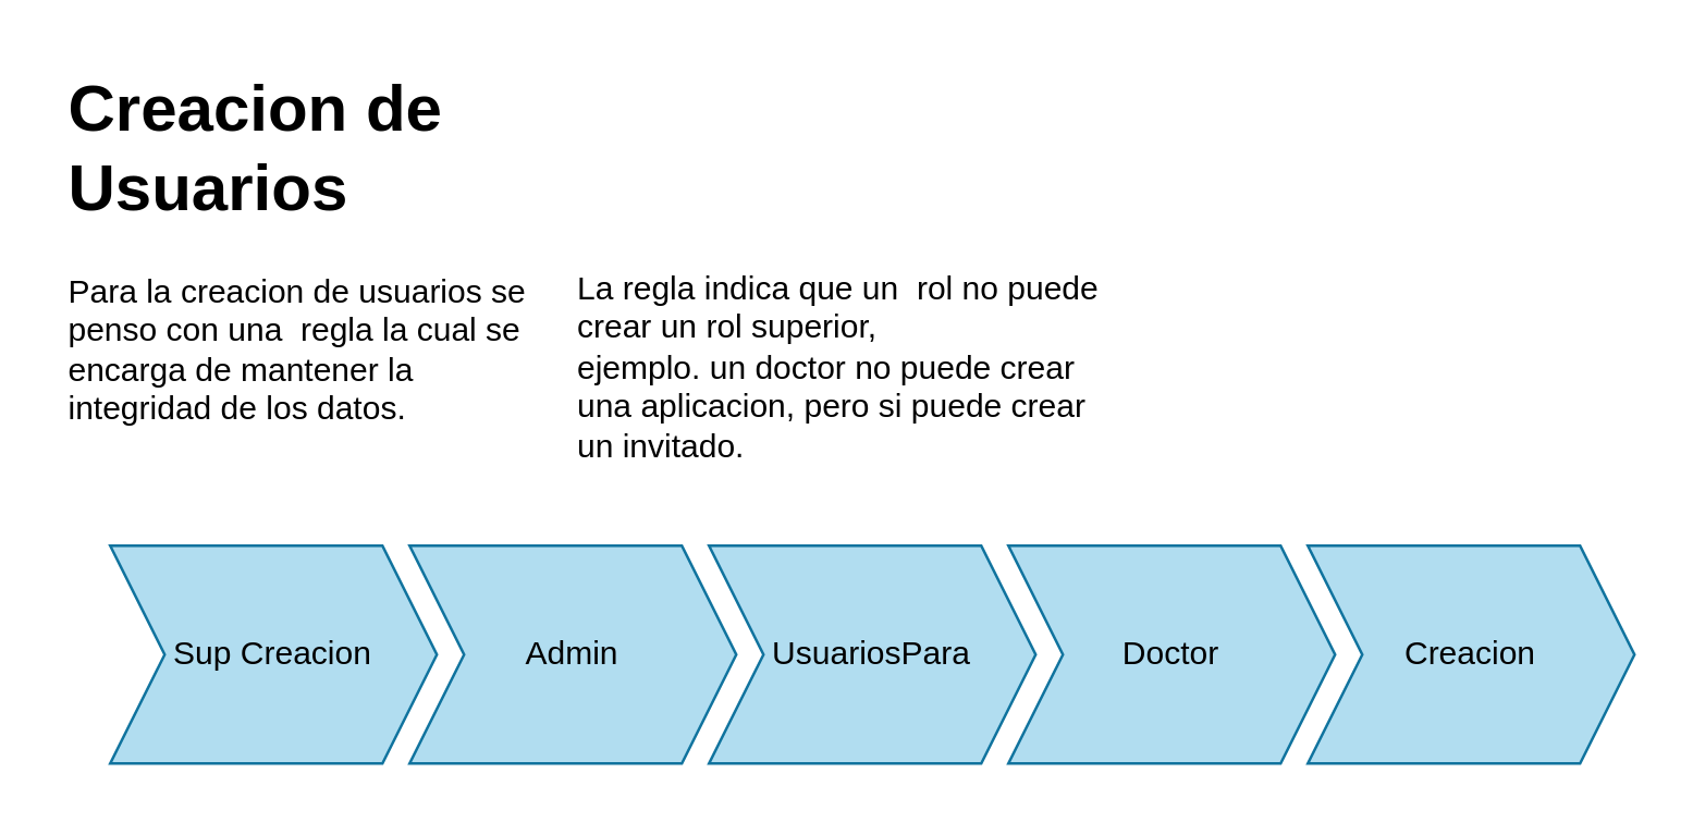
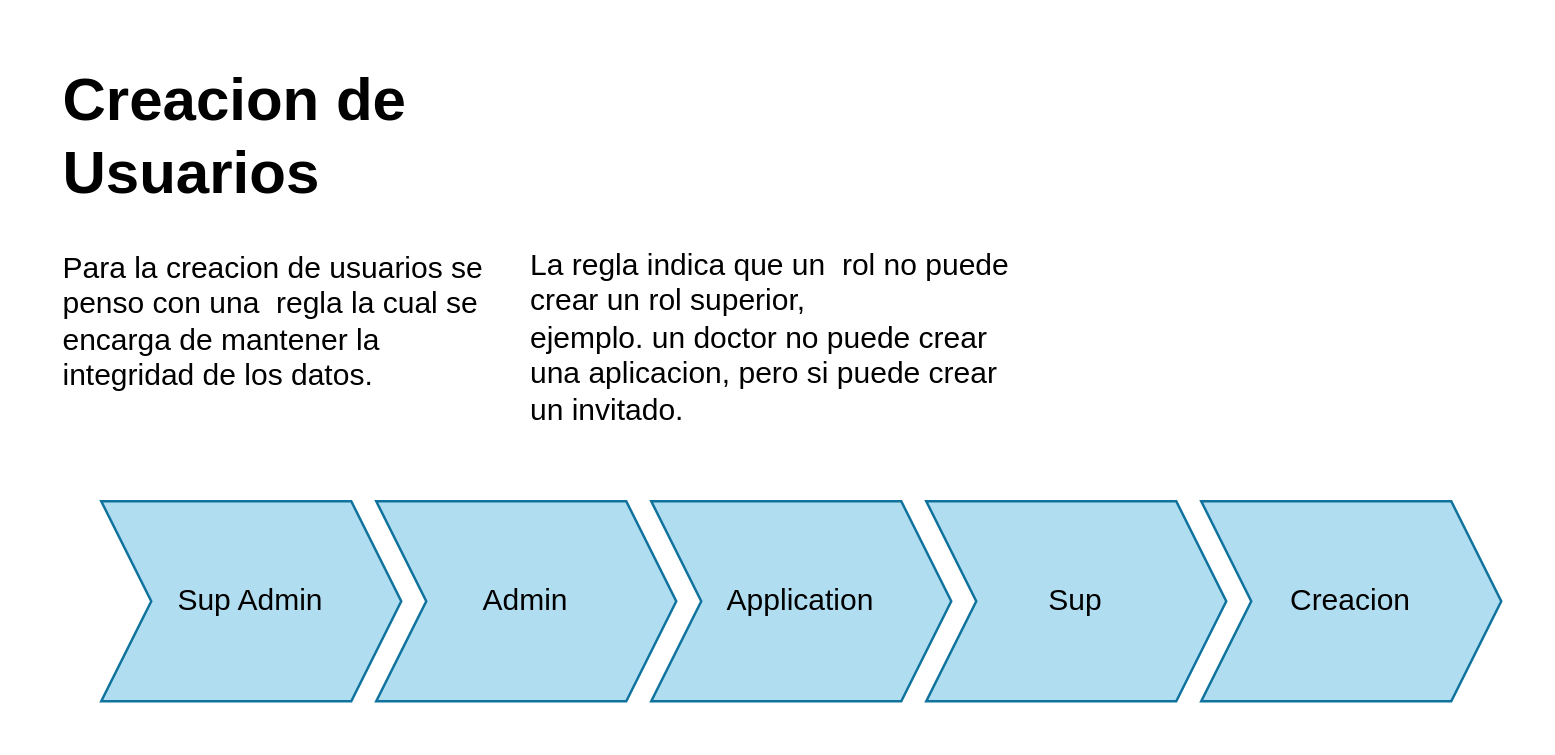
  <mxCell id="0" />
  <mxCell id="1" parent="0" />
  <mxCell id="2" value="&lt;h1 style=&quot;border-color: var(--border-color);&quot;&gt;Creacion de Usuarios&lt;/h1&gt;&lt;h1&gt;&lt;p style=&quot;border-color: var(--border-color); font-size: 12px; font-weight: 400;&quot;&gt;Para la creacion de usuarios se penso con una&amp;nbsp; regla la cual se encarga de mantener la integridad de los datos.&lt;/p&gt;&lt;/h1&gt;" style="text;html=1;strokeColor=none;fillColor=none;spacing=5;spacingTop=-20;whiteSpace=wrap;overflow=hidden;rounded=0;" vertex="1" parent="1"><mxGeometry x="20" y="20" width="190" height="170" as="geometry" /></mxCell>
  <mxCell id="3" value="La regla indica que un&amp;nbsp; rol no puede crear un rol superior,&amp;nbsp;&lt;br&gt;ejemplo. un doctor no puede crear una aplicacion, pero si puede crear un invitado." style="text;html=1;strokeColor=none;fillColor=none;align=left;verticalAlign=top;whiteSpace=wrap;rounded=0;" vertex="1" parent="1"><mxGeometry x="210" y="92" width="200" height="130" as="geometry" /></mxCell>
- <mxCell id="4" value="Sup Creacion" style="shape=step;perimeter=stepPerimeter;whiteSpace=wrap;html=1;fixedSize=1;fillColor=#b1ddf0;strokeColor=#10739e;" vertex="1" parent="1"><mxGeometry x="40" y="200" width="120" height="80" as="geometry" /></mxCell>
+ <mxCell id="4" value="Sup Admin" style="shape=step;perimeter=stepPerimeter;whiteSpace=wrap;html=1;fixedSize=1;fillColor=#b1ddf0;strokeColor=#10739e;" vertex="1" parent="1"><mxGeometry x="40" y="200" width="120" height="80" as="geometry" /></mxCell>
  <mxCell id="5" value="Admin" style="shape=step;perimeter=stepPerimeter;whiteSpace=wrap;html=1;fixedSize=1;fillColor=#b1ddf0;strokeColor=#10739e;" vertex="1" parent="1"><mxGeometry x="150" y="200" width="120" height="80" as="geometry" /></mxCell>
- <mxCell id="6" value="UsuariosPara" style="shape=step;perimeter=stepPerimeter;whiteSpace=wrap;html=1;fixedSize=1;fillColor=#b1ddf0;strokeColor=#10739e;" vertex="1" parent="1"><mxGeometry x="260" y="200" width="120" height="80" as="geometry" /></mxCell>
- <mxCell id="7" value="Doctor" style="shape=step;perimeter=stepPerimeter;whiteSpace=wrap;html=1;fixedSize=1;fillColor=#b1ddf0;strokeColor=#10739e;" vertex="1" parent="1"><mxGeometry x="370" y="200" width="120" height="80" as="geometry" /></mxCell>
+ <mxCell id="6" value="Application" style="shape=step;perimeter=stepPerimeter;whiteSpace=wrap;html=1;fixedSize=1;fillColor=#b1ddf0;strokeColor=#10739e;" vertex="1" parent="1"><mxGeometry x="260" y="200" width="120" height="80" as="geometry" /></mxCell>
+ <mxCell id="7" value="Sup" style="shape=step;perimeter=stepPerimeter;whiteSpace=wrap;html=1;fixedSize=1;fillColor=#b1ddf0;strokeColor=#10739e;" vertex="1" parent="1"><mxGeometry x="370" y="200" width="120" height="80" as="geometry" /></mxCell>
  <mxCell id="8" value="Creacion" style="shape=step;perimeter=stepPerimeter;whiteSpace=wrap;html=1;fixedSize=1;fillColor=#b1ddf0;strokeColor=#10739e;" vertex="1" parent="1"><mxGeometry x="480" y="200" width="120" height="80" as="geometry" /></mxCell>
